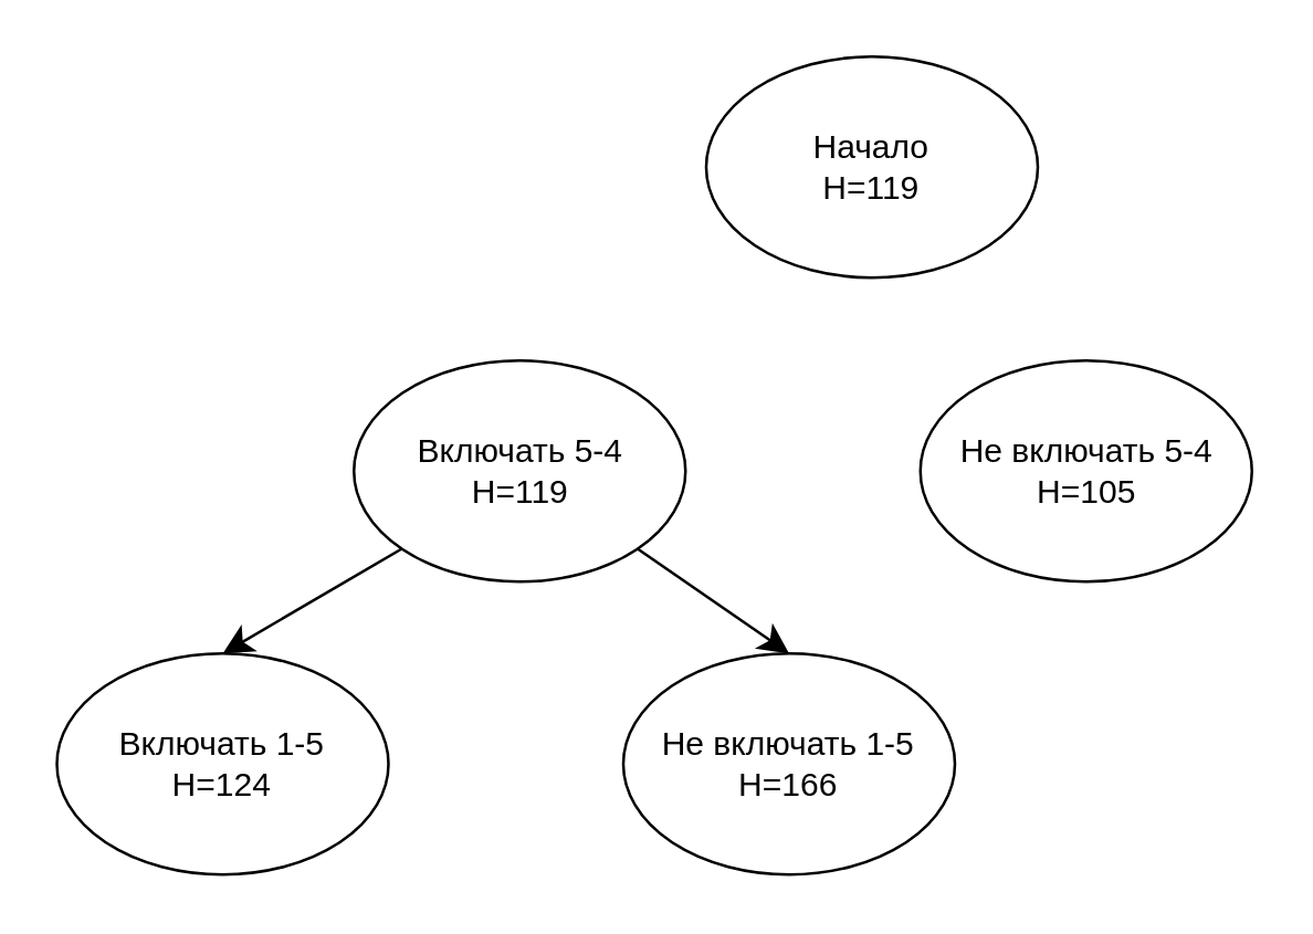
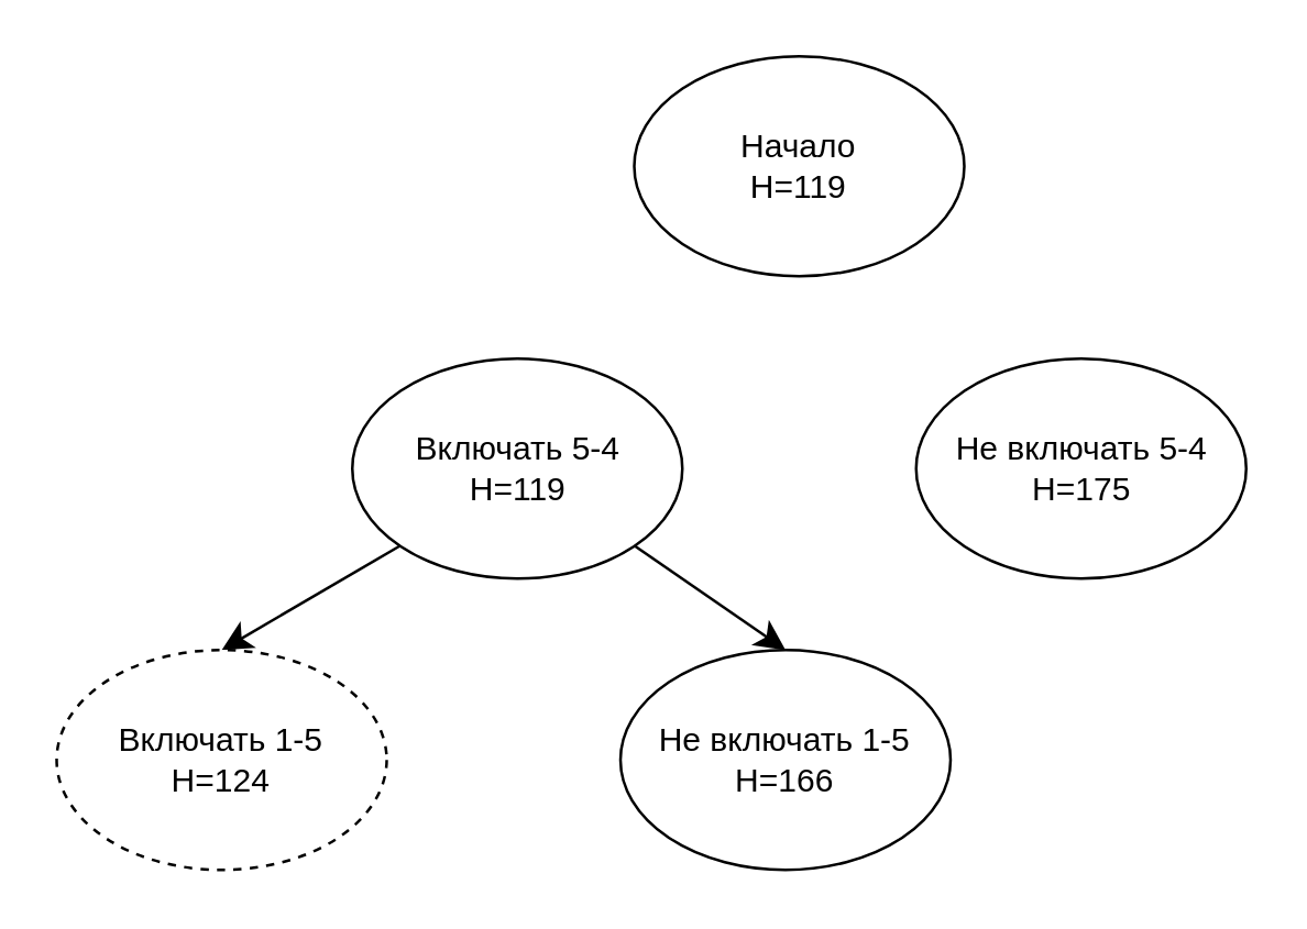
  <mxCell id="0" />
  <mxCell id="1" parent="0" />
- <mxCell id="2" value="Начало&lt;br&gt;H=119" style="ellipse;whiteSpace=wrap;html=1;" vertex="1" parent="1"><mxGeometry x="255" y="20" width="120" height="80" as="geometry" /></mxCell>
+ <mxCell id="2" value="Начало&lt;br&gt;H=119" style="ellipse;whiteSpace=wrap;html=1;" vertex="1" parent="1"><mxGeometry x="230" y="20" width="120" height="80" as="geometry" /></mxCell>
  <mxCell id="3" value="Включать 5-4&lt;br&gt;H=119" style="ellipse;whiteSpace=wrap;html=1;" vertex="1" parent="1"><mxGeometry x="127.5" y="130" width="120" height="80" as="geometry" /></mxCell>
- <mxCell id="4" value="Не включать 5-4&lt;br&gt;H=105" style="ellipse;whiteSpace=wrap;html=1;" vertex="1" parent="1"><mxGeometry x="332.5" y="130" width="120" height="80" as="geometry" /></mxCell>
+ <mxCell id="4" value="Не включать 5-4&lt;br&gt;H=175" style="ellipse;whiteSpace=wrap;html=1;" vertex="1" parent="1"><mxGeometry x="332.5" y="130" width="120" height="80" as="geometry" /></mxCell>
  <mxCell id="5" style="edgeStyle=none;curved=1;rounded=0;orthogonalLoop=1;jettySize=auto;html=1;exitX=0;exitY=1;exitDx=0;exitDy=0;entryX=0.5;entryY=0;entryDx=0;entryDy=0;fontSize=12;startSize=8;endSize=8;" edge="1" parent="1" target="7"><mxGeometry relative="1" as="geometry"><mxPoint x="145" y="198" as="sourcePoint" /></mxGeometry></mxCell>
  <mxCell id="6" style="edgeStyle=none;curved=1;rounded=0;orthogonalLoop=1;jettySize=auto;html=1;exitX=1;exitY=1;exitDx=0;exitDy=0;entryX=0.5;entryY=0;entryDx=0;entryDy=0;fontSize=12;startSize=8;endSize=8;" edge="1" parent="1" target="8"><mxGeometry relative="1" as="geometry"><mxPoint x="230" y="198" as="sourcePoint" /></mxGeometry></mxCell>
- <mxCell id="7" value="Включать 1-5&lt;br&gt;H=124" style="ellipse;whiteSpace=wrap;html=1;" vertex="1" parent="1"><mxGeometry x="20" y="236" width="120" height="80" as="geometry" /></mxCell>
+ <mxCell id="7" value="Включать 1-5&lt;br&gt;H=124" style="ellipse;whiteSpace=wrap;html=1;dashed=1;" vertex="1" parent="1"><mxGeometry x="20" y="236" width="120" height="80" as="geometry" /></mxCell>
  <mxCell id="8" value="Не включать 1-5&lt;br&gt;H=166" style="ellipse;whiteSpace=wrap;html=1;" vertex="1" parent="1"><mxGeometry x="225" y="236" width="120" height="80" as="geometry" /></mxCell>
